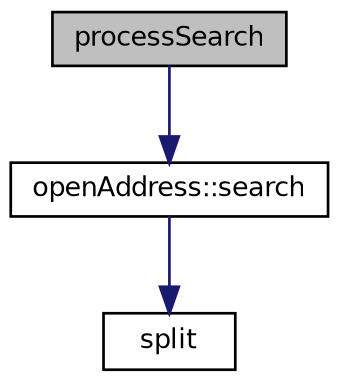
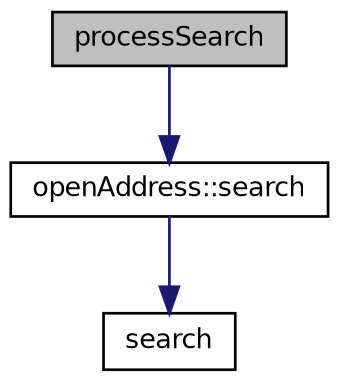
  digraph {
    rankdir=TB
    node [color=black fillcolor=white fontname=Helvetica fontsize=10 shape=record style=filled]
    edge [color=midnightblue fontname=Helvetica fontsize=10 labelfontname=Helvetica labelfontsize=10 style=solid]
    n1 [fillcolor=grey75 fontcolor=black height=0.2 label=processSearch width=0.4]
    n2 [height=0.2 label="openAddress::search" width=0.4]
-   n3 [height=0.2 label=split width=0.4]
+   n3 [height=0.2 label=search width=0.4]
    n1 -> n2
    n2 -> n3
  }
